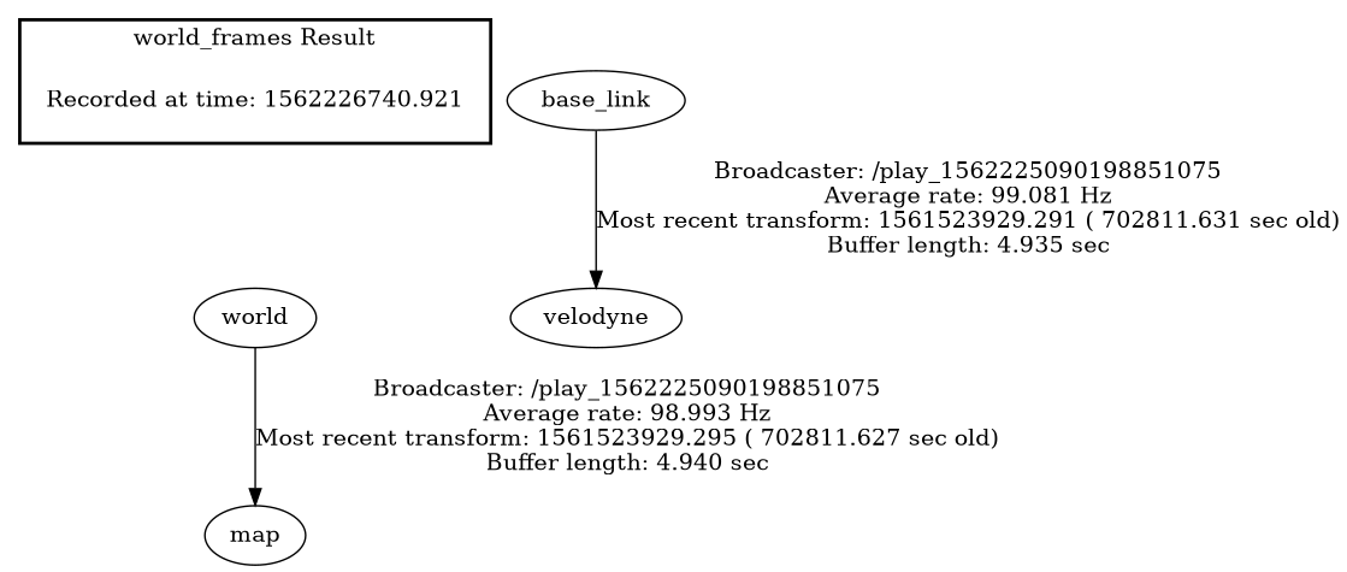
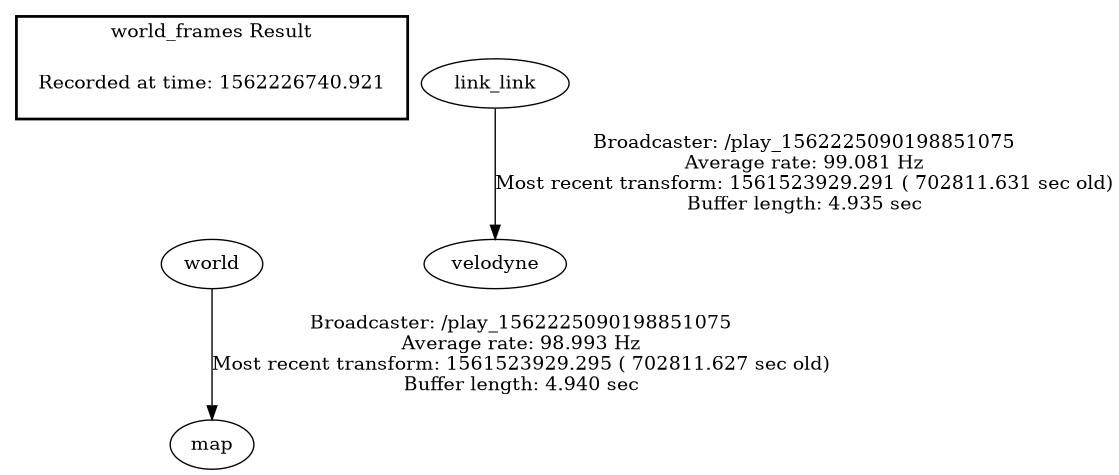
  digraph {
    "Recorded at time: 1562226740.921" [shape=plaintext]
    world
    map
-   base_link
+   base_link [label=link_link]
    velodyne
    subgraph cluster_1 {
      color=black
      label="world_frames Result"
      style=bold
      "Recorded at time: 1562226740.921"
    }
    "Recorded at time: 1562226740.921" -> world [style=invis]
    world -> map [label="Broadcaster: /play_1562225090198851075\nAverage rate: 98.993 Hz\nMost recent transform: 1561523929.295 ( 702811.627 sec old)\nBuffer length: 4.940 sec\n"]
    base_link -> velodyne [label="Broadcaster: /play_1562225090198851075\nAverage rate: 99.081 Hz\nMost recent transform: 1561523929.291 ( 702811.631 sec old)\nBuffer length: 4.935 sec\n"]
  }
